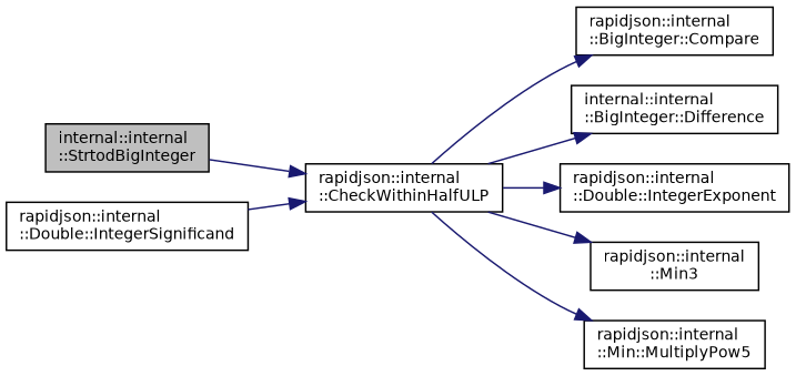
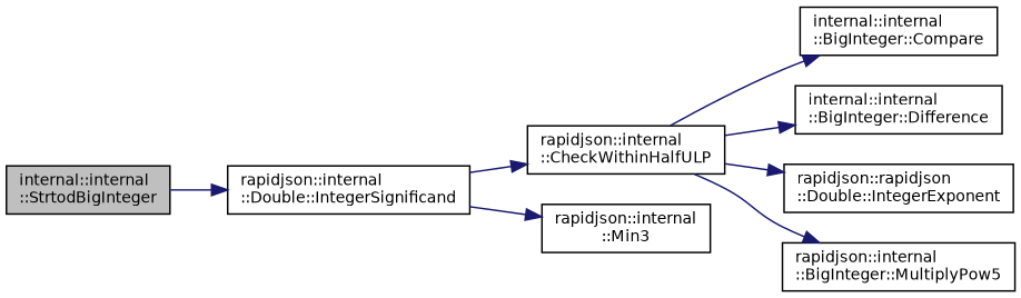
  digraph {
    rankdir=LR
    node [color=black fillcolor=white fontname=Helvetica fontsize=10 shape=record style=filled]
    edge [color=midnightblue fontname=Helvetica fontsize=10 labelfontname=Helvetica labelfontsize=10 style=solid]
    n1 [fillcolor=grey75 fontcolor=black height=0.2 label="internal::internal\l::StrtodBigInteger" width=0.4]
    n2 [height=0.2 label="rapidjson::internal\l::CheckWithinHalfULP" width=0.4]
-   n3 [height=0.2 label="rapidjson::internal\l::BigInteger::Compare" width=0.4]
+   n3 [height=0.2 label="internal::internal\l::BigInteger::Compare" width=0.4]
    n4 [height=0.2 label="internal::internal\l::BigInteger::Difference" width=0.4]
-   n5 [height=0.2 label="rapidjson::internal\l::Double::IntegerExponent" width=0.4]
+   n5 [height=0.2 label="rapidjson::rapidjson\l::Double::IntegerExponent" width=0.4]
    n6 [height=0.2 label="rapidjson::internal\l::Min3" width=0.4]
-   n7 [height=0.2 label="rapidjson::internal\l::Min::MultiplyPow5" width=0.4]
+   n7 [height=0.2 label="rapidjson::internal\l::BigInteger::MultiplyPow5" width=0.4]
    n8 [height=0.2 label="rapidjson::internal\l::Double::IntegerSignificand" width=0.4]
-   n1 -> n2
+   n1 -> n8
    n2 -> n3
    n2 -> n4
    n2 -> n5
-   n2 -> n6
+   n8 -> n6
    n2 -> n7
    n8 -> n2
  }
